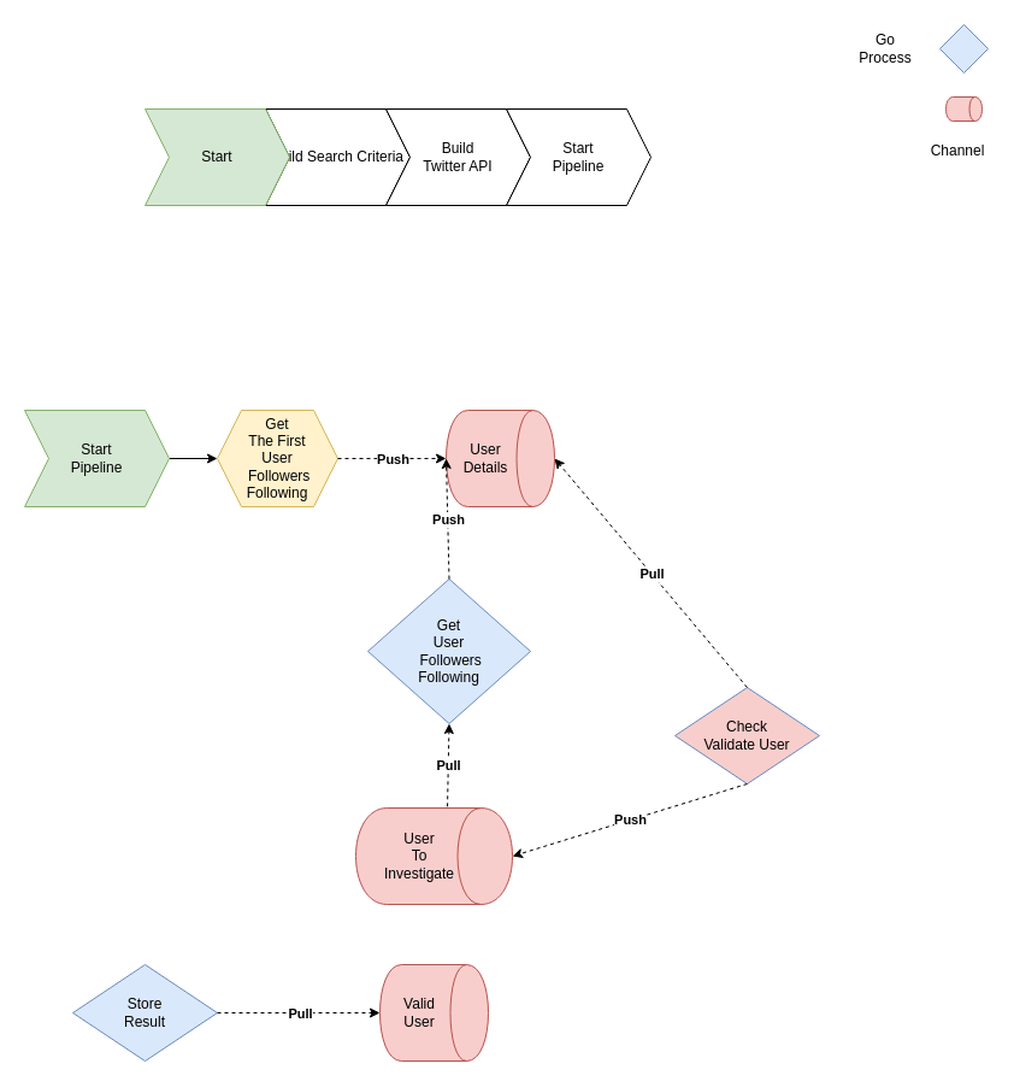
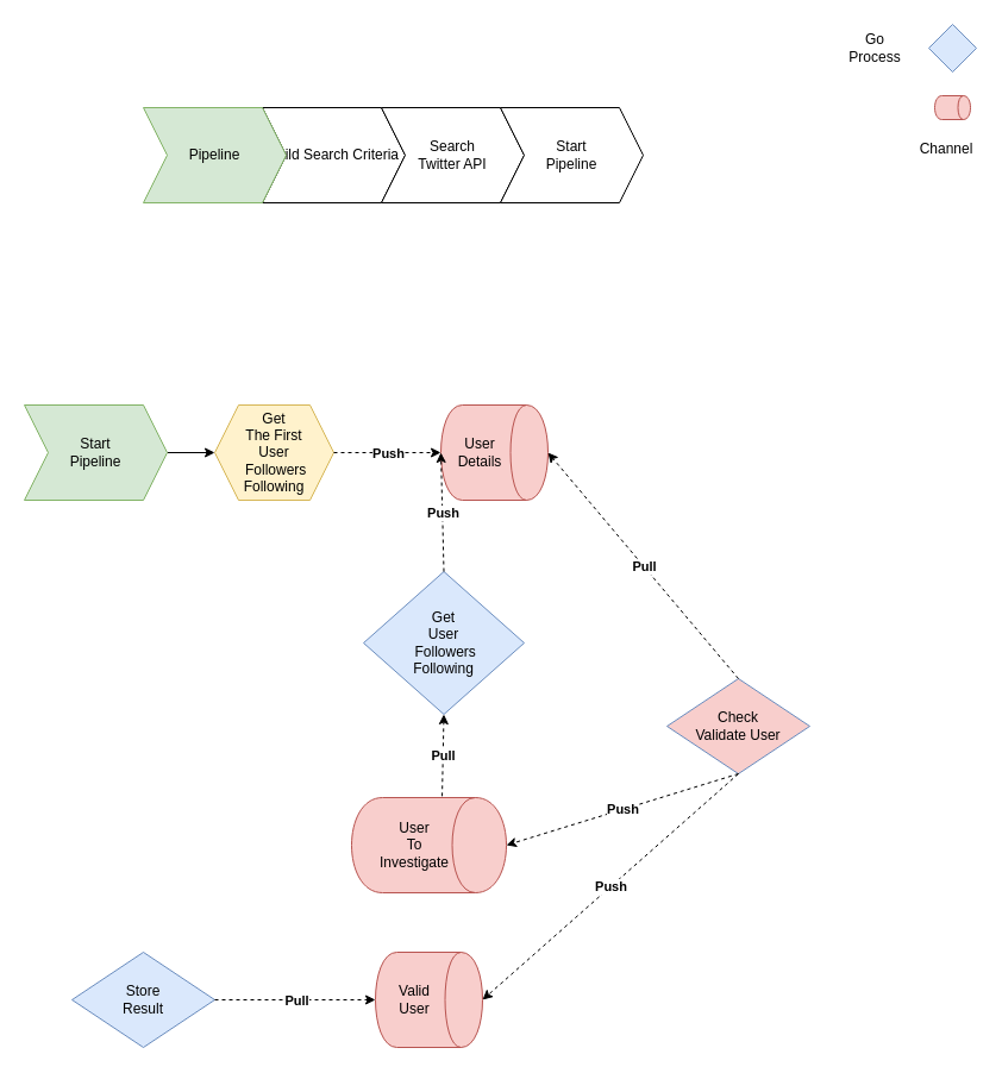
  <mxCell id="0" />
  <mxCell id="1" parent="0" />
  <mxCell id="2" value="Build Search Criteria" style="shape=step;perimeter=stepPerimeter;whiteSpace=wrap;html=1;fixedSize=1;" vertex="1" parent="1"><mxGeometry x="220" y="90" width="120" height="80" as="geometry" /></mxCell>
- <mxCell id="3" value="Start" style="shape=step;perimeter=stepPerimeter;whiteSpace=wrap;html=1;fixedSize=1;fillColor=#d5e8d4;strokeColor=#82b366;" vertex="1" parent="1"><mxGeometry x="120" y="90" width="120" height="80" as="geometry" /></mxCell>
- <mxCell id="4" value="&lt;div&gt;Build &lt;br&gt;&lt;/div&gt;&lt;div&gt;Twitter API&lt;/div&gt;" style="shape=step;perimeter=stepPerimeter;whiteSpace=wrap;html=1;fixedSize=1;" vertex="1" parent="1"><mxGeometry x="320" y="90" width="120" height="80" as="geometry" /></mxCell>
+ <mxCell id="3" value="Pipeline" style="shape=step;perimeter=stepPerimeter;whiteSpace=wrap;html=1;fixedSize=1;fillColor=#d5e8d4;strokeColor=#82b366;" vertex="1" parent="1"><mxGeometry x="120" y="90" width="120" height="80" as="geometry" /></mxCell>
+ <mxCell id="4" value="&lt;div&gt;Search &lt;br&gt;&lt;/div&gt;&lt;div&gt;Twitter API&lt;/div&gt;" style="shape=step;perimeter=stepPerimeter;whiteSpace=wrap;html=1;fixedSize=1;" vertex="1" parent="1"><mxGeometry x="320" y="90" width="120" height="80" as="geometry" /></mxCell>
  <mxCell id="5" value="&lt;div&gt;Start&lt;/div&gt;&lt;div&gt;Pipeline&lt;/div&gt;" style="shape=step;perimeter=stepPerimeter;whiteSpace=wrap;html=1;fixedSize=1;" vertex="1" parent="1"><mxGeometry x="420" y="90" width="120" height="80" as="geometry" /></mxCell>
  <mxCell id="6" style="edgeStyle=orthogonalEdgeStyle;rounded=0;orthogonalLoop=1;jettySize=auto;html=1;entryX=0;entryY=0.5;entryDx=0;entryDy=0;" edge="1" parent="1" source="7" target="8"><mxGeometry relative="1" as="geometry" /></mxCell>
  <mxCell id="7" value="&lt;div&gt;Start&lt;/div&gt;&lt;div&gt;Pipeline&lt;/div&gt;" style="shape=step;perimeter=stepPerimeter;whiteSpace=wrap;html=1;fixedSize=1;fillColor=#d5e8d4;strokeColor=#82b366;" vertex="1" parent="1"><mxGeometry x="20" y="340" width="120" height="80" as="geometry" /></mxCell>
  <mxCell id="8" value="&lt;div&gt;Get&lt;/div&gt;&lt;div&gt;The First&lt;/div&gt;&lt;div&gt;User&lt;/div&gt;&lt;div&gt;&amp;nbsp;Followers&lt;/div&gt;&lt;div&gt;Following&lt;br&gt;&lt;/div&gt;" style="shape=hexagon;perimeter=hexagonPerimeter2;whiteSpace=wrap;html=1;fixedSize=1;fillColor=#fff2cc;strokeColor=#d6b656;" vertex="1" parent="1"><mxGeometry x="180" y="340" width="100" height="80" as="geometry" /></mxCell>
  <mxCell id="9" value="" style="rhombus;whiteSpace=wrap;html=1;fillColor=#dae8fc;strokeColor=#6c8ebf;" vertex="1" parent="1"><mxGeometry x="780" y="20" width="40" height="40" as="geometry" /></mxCell>
  <mxCell id="10" value="&lt;div&gt;User&lt;/div&gt;&lt;div&gt;Details&lt;/div&gt;" style="shape=cylinder;whiteSpace=wrap;html=1;boundedLbl=1;backgroundOutline=1;direction=south;fillColor=#f8cecc;strokeColor=#b85450;" vertex="1" parent="1"><mxGeometry x="370" y="340" width="90" height="80" as="geometry" /></mxCell>
  <mxCell id="11" value="" style="group" vertex="1" connectable="0" parent="1"><mxGeometry x="260" y="380" width="110" as="geometry" /></mxCell>
  <mxCell id="12" value="" style="group" vertex="1" connectable="0" parent="11"><mxGeometry width="110" as="geometry" /></mxCell>
  <mxCell id="13" value="Go&lt;br&gt;&lt;div&gt;Process&lt;/div&gt;" style="text;html=1;strokeColor=none;fillColor=none;align=center;verticalAlign=middle;whiteSpace=wrap;rounded=0;" vertex="1" parent="1"><mxGeometry x="710" y="30" width="50" height="20" as="geometry" /></mxCell>
  <mxCell id="14" value="" style="group" vertex="1" connectable="0" parent="1"><mxGeometry x="490" y="380.57" width="110" as="geometry" /></mxCell>
  <mxCell id="15" value="" style="group" vertex="1" connectable="0" parent="14"><mxGeometry width="110" as="geometry" /></mxCell>
  <mxCell id="16" value="" style="group" vertex="1" connectable="0" parent="1"><mxGeometry x="640" y="640.57" width="110" as="geometry" /></mxCell>
  <mxCell id="17" value="Check&lt;br&gt;&lt;div&gt;Validate User&lt;/div&gt;" style="rhombus;whiteSpace=wrap;html=1;fillColor=#f8cecc;strokeColor=#6c8ebf;" vertex="1" parent="1"><mxGeometry x="560" y="570" width="120" height="80" as="geometry" /></mxCell>
  <mxCell id="18" value="" style="endArrow=classic;html=1;dashed=1;" edge="1" parent="1"><mxGeometry relative="1" as="geometry"><mxPoint x="280" y="380" as="sourcePoint" /><mxPoint x="370" y="380" as="targetPoint" /></mxGeometry></mxCell>
  <mxCell id="19" value="&lt;b&gt;Push&lt;br&gt;&lt;/b&gt;" style="edgeLabel;resizable=0;html=1;align=center;verticalAlign=middle;" connectable="0" vertex="1" parent="18"><mxGeometry relative="1" as="geometry" /></mxCell>
  <mxCell id="20" value="" style="shape=cylinder;whiteSpace=wrap;html=1;boundedLbl=1;backgroundOutline=1;direction=south;fillColor=#f8cecc;strokeColor=#b85450;" vertex="1" parent="1"><mxGeometry x="785" y="80" width="30" height="20" as="geometry" /></mxCell>
  <mxCell id="21" value="Channel" style="text;html=1;strokeColor=none;fillColor=none;align=center;verticalAlign=middle;whiteSpace=wrap;rounded=0;" vertex="1" parent="1"><mxGeometry x="770" y="115" width="50" height="20" as="geometry" /></mxCell>
  <mxCell id="22" value="&lt;div&gt;Valid&lt;/div&gt;&lt;div&gt;User&lt;br&gt;&lt;/div&gt;" style="shape=cylinder;whiteSpace=wrap;html=1;boundedLbl=1;backgroundOutline=1;direction=south;fillColor=#f8cecc;strokeColor=#b85450;" vertex="1" parent="1"><mxGeometry x="315" y="800" width="90" height="80" as="geometry" /></mxCell>
  <mxCell id="23" value="&lt;div&gt;Store&lt;/div&gt;&lt;div&gt;Result&lt;br&gt;&lt;/div&gt;" style="rhombus;whiteSpace=wrap;html=1;fillColor=#dae8fc;strokeColor=#6c8ebf;" vertex="1" parent="1"><mxGeometry x="60" y="800" width="120" height="80" as="geometry" /></mxCell>
  <mxCell id="24" value="" style="endArrow=classic;html=1;dashed=1;entryX=0.5;entryY=1;entryDx=0;entryDy=0;" edge="1" parent="1" source="23" target="22"><mxGeometry relative="1" as="geometry"><mxPoint x="280" y="839.58" as="sourcePoint" /><mxPoint x="370" y="839.58" as="targetPoint" /></mxGeometry></mxCell>
  <mxCell id="25" value="&lt;b&gt;Pull&lt;/b&gt;" style="edgeLabel;resizable=0;html=1;align=center;verticalAlign=middle;" connectable="0" vertex="1" parent="24"><mxGeometry relative="1" as="geometry" /></mxCell>
  <mxCell id="26" value="&lt;div&gt;Get&lt;/div&gt;&lt;div&gt;User&lt;/div&gt;&lt;div&gt;&amp;nbsp;Followers&lt;/div&gt;&lt;div&gt;Following&lt;br&gt;&lt;/div&gt;" style="rhombus;whiteSpace=wrap;html=1;fillColor=#dae8fc;strokeColor=#6c8ebf;" vertex="1" parent="1"><mxGeometry x="305" y="480" width="135" height="120" as="geometry" /></mxCell>
  <mxCell id="27" value="User&lt;br&gt;To&lt;br&gt;Investigate" style="shape=cylinder;whiteSpace=wrap;html=1;boundedLbl=1;backgroundOutline=1;direction=south;fillColor=#f8cecc;strokeColor=#b85450;" vertex="1" parent="1"><mxGeometry x="295" y="670" width="130" height="80" as="geometry" /></mxCell>
  <mxCell id="28" value="" style="endArrow=classic;html=1;dashed=1;entryX=0.5;entryY=1;entryDx=0;entryDy=0;exitX=0.5;exitY=0;exitDx=0;exitDy=0;" edge="1" parent="1" source="26" target="10"><mxGeometry relative="1" as="geometry"><mxPoint x="220" y="460" as="sourcePoint" /><mxPoint x="310" y="460" as="targetPoint" /></mxGeometry></mxCell>
  <mxCell id="29" value="&lt;b&gt;Push&lt;br&gt;&lt;/b&gt;" style="edgeLabel;resizable=0;html=1;align=center;verticalAlign=middle;" connectable="0" vertex="1" parent="28"><mxGeometry relative="1" as="geometry" /></mxCell>
  <mxCell id="30" value="" style="endArrow=classic;html=1;dashed=1;exitX=-0.015;exitY=0.415;exitDx=0;exitDy=0;entryX=0.5;entryY=1;entryDx=0;entryDy=0;exitPerimeter=0;" edge="1" parent="1" source="27" target="26"><mxGeometry relative="1" as="geometry"><mxPoint x="350.42" y="670" as="sourcePoint" /><mxPoint x="350" y="610" as="targetPoint" /></mxGeometry></mxCell>
  <mxCell id="31" value="&lt;b&gt;Pull&lt;/b&gt;" style="edgeLabel;resizable=0;html=1;align=center;verticalAlign=middle;direction=south;" connectable="0" vertex="1" parent="30"><mxGeometry relative="1" as="geometry" /></mxCell>
  <mxCell id="32" value="" style="endArrow=classic;html=1;dashed=1;exitX=0.5;exitY=0;exitDx=0;exitDy=0;entryX=0.5;entryY=0;entryDx=0;entryDy=0;" edge="1" parent="1" source="17" target="10"><mxGeometry relative="1" as="geometry"><mxPoint x="610" y="548.8" as="sourcePoint" /><mxPoint x="611.45" y="480" as="targetPoint" /></mxGeometry></mxCell>
  <mxCell id="33" value="&lt;b&gt;Pull&lt;/b&gt;" style="edgeLabel;resizable=0;html=1;align=center;verticalAlign=middle;direction=south;" connectable="0" vertex="1" parent="32"><mxGeometry relative="1" as="geometry" /></mxCell>
  <mxCell id="34" value="" style="endArrow=classic;html=1;dashed=1;exitX=0.5;exitY=1;exitDx=0;exitDy=0;entryX=0.5;entryY=0;entryDx=0;entryDy=0;" edge="1" parent="1" source="17" target="27"><mxGeometry relative="1" as="geometry"><mxPoint x="560" y="700" as="sourcePoint" /><mxPoint x="470" y="700" as="targetPoint" /></mxGeometry></mxCell>
  <mxCell id="35" value="&lt;b&gt;Push&lt;br&gt;&lt;/b&gt;" style="edgeLabel;resizable=0;html=1;align=center;verticalAlign=middle;" connectable="0" vertex="1" parent="34"><mxGeometry relative="1" as="geometry" /></mxCell>
+ <mxCell id="36" value="" style="endArrow=classic;html=1;dashed=1;entryX=0.5;entryY=0;entryDx=0;entryDy=0;exitX=0.5;exitY=1;exitDx=0;exitDy=0;" edge="1" parent="1" source="17" target="22"><mxGeometry relative="1" as="geometry"><mxPoint x="620" y="650" as="sourcePoint" /><mxPoint x="435" y="720" as="targetPoint" /></mxGeometry></mxCell>
+ <mxCell id="37" value="&lt;b&gt;Push&lt;br&gt;&lt;/b&gt;" style="edgeLabel;resizable=0;html=1;align=center;verticalAlign=middle;" connectable="0" vertex="1" parent="36"><mxGeometry relative="1" as="geometry" /></mxCell>
